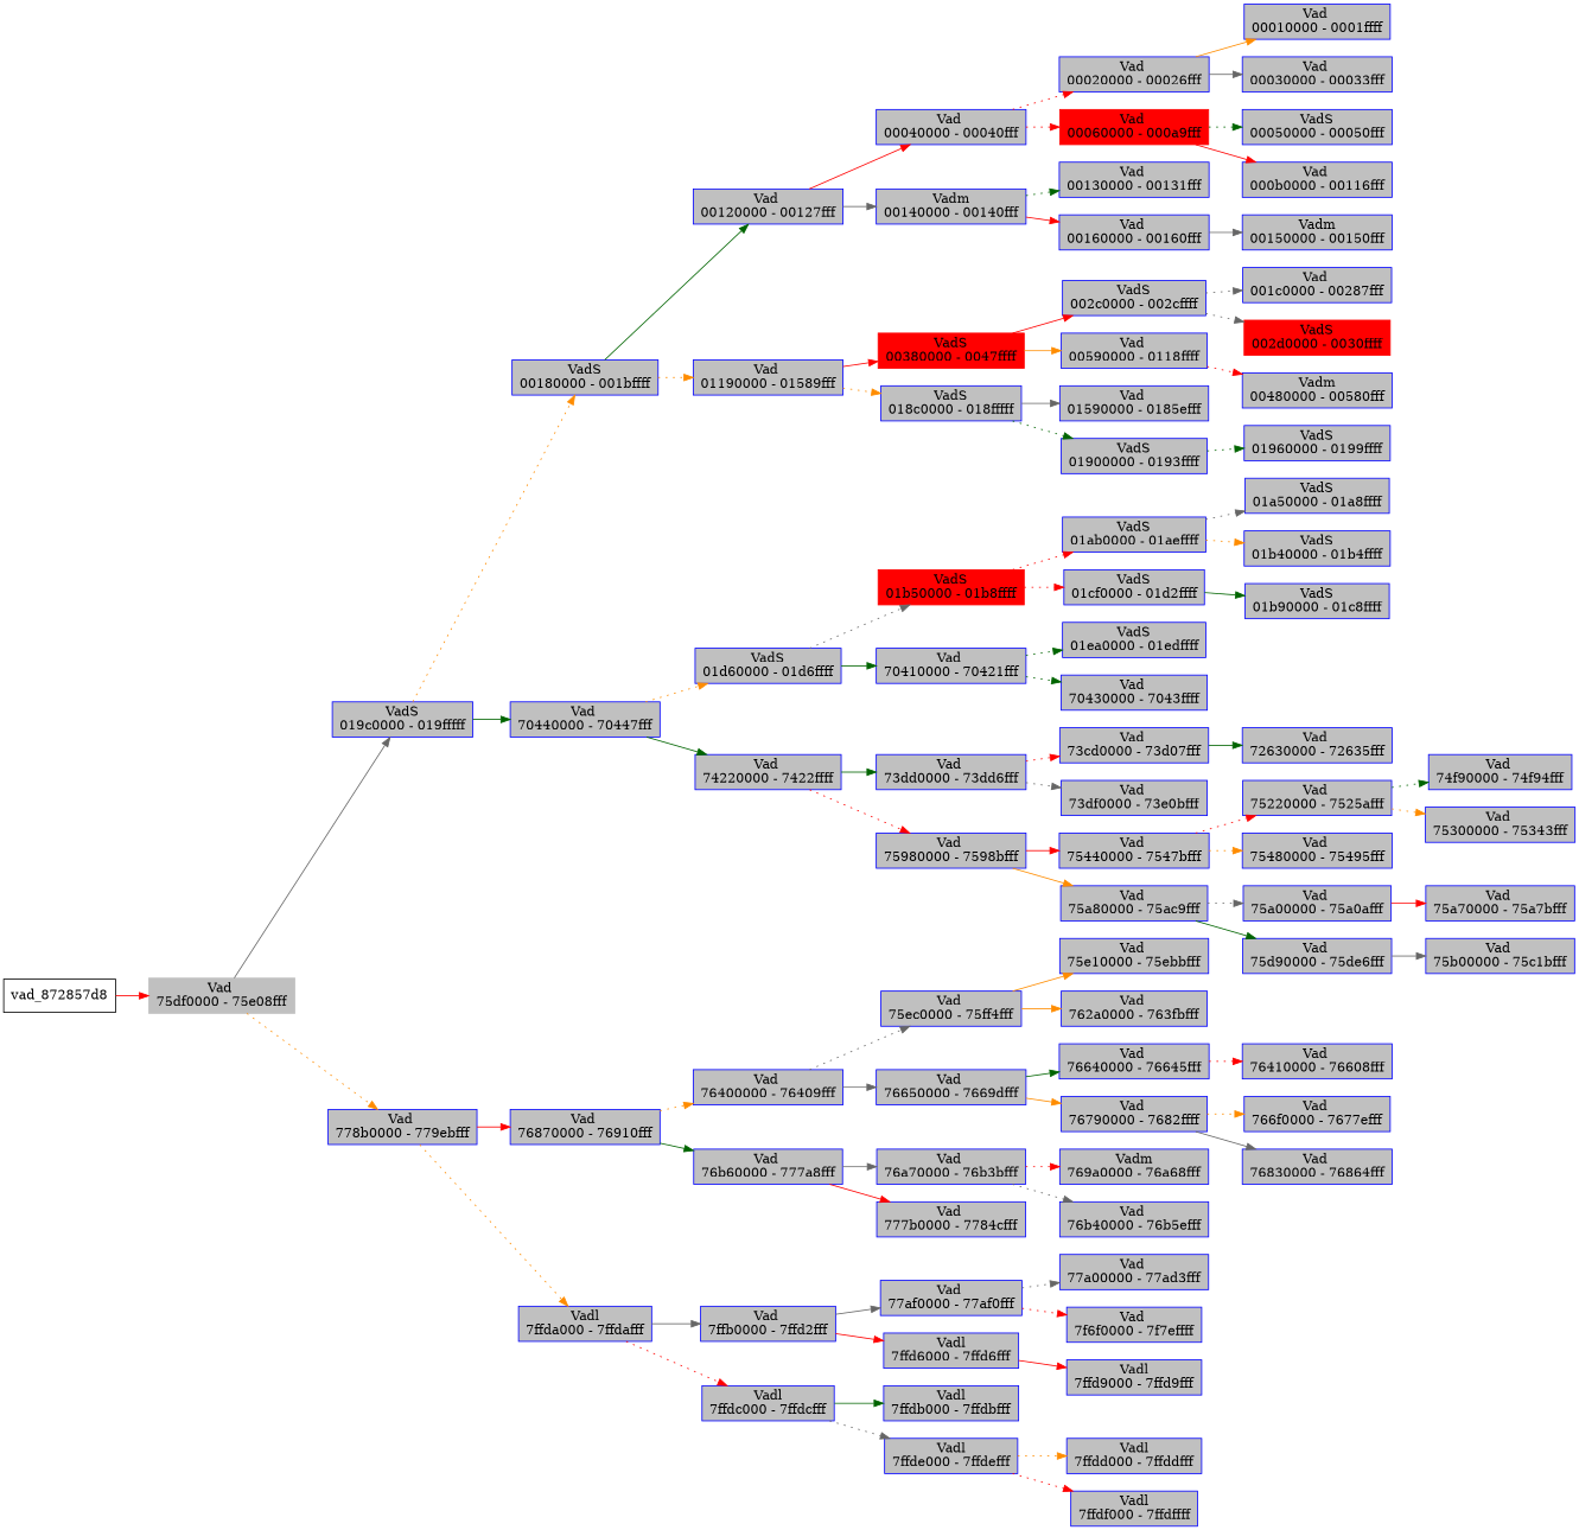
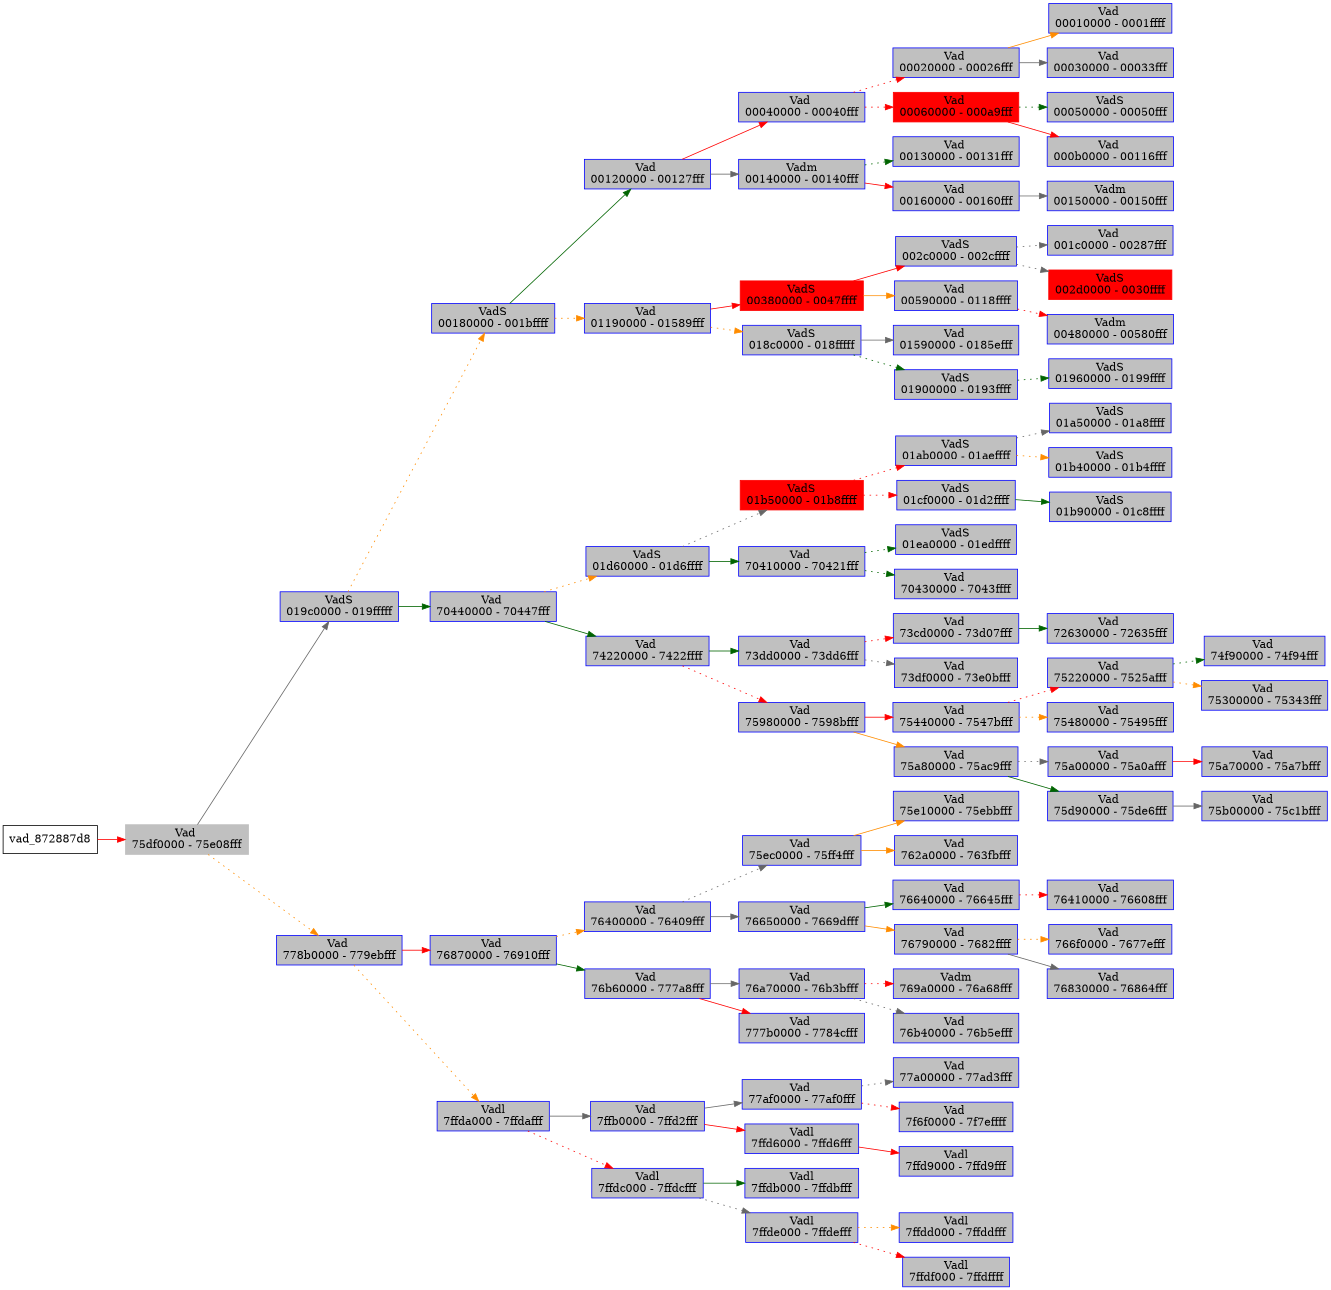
  digraph {
    rankdir=LR
    fontname="DejaVu Serif"
    node [color=blue fillcolor=gray shape=record style=filled fontname="DejaVu Serif"]
    edge [color=red style=dotted fontname="DejaVu Serif"]
    n1 [color=grey label="{ Vad \n75df0000 - 75e08fff }"]
-   vad_872887d8 [shape=box label=vad_872857d8 color="" fillcolor="" style=""]
+   vad_872887d8 [shape=box color="" fillcolor="" style=""]
    n3 [fillcolor=grey label="{ VadS\n019c0000 - 019fffff }"]
    n4 [label="{ Vad \n778b0000 - 779ebfff }"]
    n5 [fillcolor=grey label="{ VadS\n00180000 - 001bffff }"]
    n6 [label="{ Vad \n70440000 - 70447fff }"]
    n7 [label="{ Vad \n00120000 - 00127fff }"]
    n8 [fillcolor=grey label="{ Vad \n01190000 - 01589fff }"]
    n9 [fillcolor=grey label="{ Vad \n00040000 - 00040fff }"]
    n10 [fillcolor=grey label="{ Vadm\n00140000 - 00140fff }"]
    n11 [fillcolor=grey label="{ Vad \n00020000 - 00026fff }"]
    n12 [color=red fillcolor=red label="{ Vad \n00060000 - 000a9fff }"]
    n13 [fillcolor=grey label="{ Vad \n00010000 - 0001ffff }"]
    n14 [fillcolor=grey label="{ Vad \n00030000 - 00033fff }"]
    n15 [fillcolor=grey label="{ VadS\n00050000 - 00050fff }"]
    n16 [fillcolor=grey label="{ Vad \n000b0000 - 00116fff }"]
    n17 [fillcolor=grey label="{ Vad \n00130000 - 00131fff }"]
    n18 [fillcolor=grey label="{ Vad \n00160000 - 00160fff }"]
    n19 [fillcolor=grey label="{ Vadm\n00150000 - 00150fff }"]
    n20 [color=red fillcolor=red label="{ VadS\n00380000 - 0047ffff }"]
    n21 [fillcolor=grey label="{ VadS\n018c0000 - 018fffff }"]
    n22 [fillcolor=grey label="{ VadS\n002c0000 - 002cffff }"]
    n23 [fillcolor=grey label="{ Vad \n00590000 - 0118ffff }"]
    n24 [fillcolor=grey label="{ Vad \n001c0000 - 00287fff }"]
    n25 [color=red fillcolor=red label="{ VadS\n002d0000 - 0030ffff }"]
    n26 [fillcolor=grey label="{ Vadm\n00480000 - 00580fff }"]
    n27 [fillcolor=grey label="{ Vad \n01590000 - 0185efff }"]
    n28 [fillcolor=grey label="{ VadS\n01900000 - 0193ffff }"]
    n29 [fillcolor=grey label="{ VadS\n01960000 - 0199ffff }"]
    n30 [fillcolor=grey label="{ VadS\n01d60000 - 01d6ffff }"]
    n31 [label="{ Vad \n74220000 - 7422ffff }"]
    n32 [color=red fillcolor=red label="{ VadS\n01b50000 - 01b8ffff }"]
    n33 [label="{ Vad \n70410000 - 70421fff }"]
    n34 [fillcolor=grey label="{ VadS\n01ab0000 - 01aeffff }"]
    n35 [fillcolor=grey label="{ VadS\n01cf0000 - 01d2ffff }"]
    n36 [fillcolor=grey label="{ VadS\n01a50000 - 01a8ffff }"]
    n37 [fillcolor=grey label="{ VadS\n01b40000 - 01b4ffff }"]
    n38 [fillcolor=grey label="{ VadS\n01b90000 - 01c8ffff }"]
    n39 [fillcolor=grey label="{ VadS\n01ea0000 - 01edffff }"]
    n40 [label="{ Vad \n70430000 - 7043ffff }"]
    n41 [label="{ Vad \n73dd0000 - 73dd6fff }"]
    n42 [label="{ Vad \n75980000 - 7598bfff }"]
    n43 [label="{ Vad \n73cd0000 - 73d07fff }"]
    n44 [label="{ Vad \n73df0000 - 73e0bfff }"]
    n45 [label="{ Vad \n72630000 - 72635fff }"]
    n46 [label="{ Vad \n75440000 - 7547bfff }"]
    n47 [label="{ Vad \n75a80000 - 75ac9fff }"]
    n48 [label="{ Vad \n75220000 - 7525afff }"]
    n49 [label="{ Vad \n75480000 - 75495fff }"]
    n50 [label="{ Vad \n74f90000 - 74f94fff }"]
    n51 [label="{ Vad \n75300000 - 75343fff }"]
    n52 [label="{ Vad \n75a00000 - 75a0afff }"]
    n53 [label="{ Vad \n75d90000 - 75de6fff }"]
    n54 [label="{ Vad \n75a70000 - 75a7bfff }"]
    n55 [label="{ Vad \n75b00000 - 75c1bfff }"]
    n56 [label="{ Vad \n76870000 - 76910fff }"]
    n57 [fillcolor=grey label="{ Vadl\n7ffda000 - 7ffdafff }"]
    n58 [label="{ Vad \n76400000 - 76409fff }"]
    n59 [label="{ Vad \n76b60000 - 777a8fff }"]
    n60 [label="{ Vad \n75ec0000 - 75ff4fff }"]
    n61 [label="{ Vad \n76650000 - 7669dfff }"]
    n62 [label="{ Vad \n75e10000 - 75ebbfff }"]
    n63 [label="{ Vad \n762a0000 - 763fbfff }"]
    n64 [label="{ Vad \n76640000 - 76645fff }"]
    n65 [label="{ Vad \n76790000 - 7682ffff }"]
    n66 [label="{ Vad \n76410000 - 76608fff }"]
    n67 [label="{ Vad \n766f0000 - 7677efff }"]
    n68 [label="{ Vad \n76830000 - 76864fff }"]
    n69 [label="{ Vad \n76a70000 - 76b3bfff }"]
    n70 [label="{ Vad \n777b0000 - 7784cfff }"]
    n71 [label="{ Vadm\n769a0000 - 76a68fff }"]
    n72 [label="{ Vad \n76b40000 - 76b5efff }"]
    n73 [fillcolor=grey label="{ Vad \n7ffb0000 - 7ffd2fff }"]
    n74 [fillcolor=grey label="{ Vadl\n7ffdc000 - 7ffdcfff }"]
    n75 [fillcolor=grey label="{ Vad \n77af0000 - 77af0fff }"]
    n76 [fillcolor=grey label="{ Vadl\n7ffd6000 - 7ffd6fff }"]
    n77 [label="{ Vad \n77a00000 - 77ad3fff }"]
    n78 [fillcolor=grey label="{ Vad \n7f6f0000 - 7f7effff }"]
    n79 [fillcolor=grey label="{ Vadl\n7ffd9000 - 7ffd9fff }"]
    n80 [fillcolor=grey label="{ Vadl\n7ffdb000 - 7ffdbfff }"]
    n81 [fillcolor=grey label="{ Vadl\n7ffde000 - 7ffdefff }"]
    n82 [fillcolor=grey label="{ Vadl\n7ffdd000 - 7ffddfff }"]
    n83 [fillcolor=grey label="{ Vadl\n7ffdf000 - 7ffdffff }"]
    n1 -> n3 [color=gray40 style=solid]
    n1 -> n4 [color=darkorange]
    vad_872887d8 -> n1 [style=solid]
    n3 -> n5 [color=darkorange]
    n3 -> n6 [color=darkgreen style=solid]
    n4 -> n56 [style=solid]
    n4 -> n57 [color=darkorange]
    n5 -> n7 [color=darkgreen style=solid]
    n5 -> n8 [color=darkorange]
    n6 -> n30 [color=darkorange]
    n6 -> n31 [color=darkgreen style=solid]
    n7 -> n9 [style=solid]
    n7 -> n10 [color=gray40 style=solid]
    n8 -> n20 [style=solid]
    n8 -> n21 [color=darkorange]
    n9 -> n11
    n9 -> n12
    n10 -> n17 [color=darkgreen]
    n10 -> n18 [style=solid]
    n11 -> n13 [color=darkorange style=solid]
    n11 -> n14 [color=gray40 style=solid]
    n12 -> n15 [color=darkgreen]
    n12 -> n16 [style=solid]
    n18 -> n19 [color=gray40 style=solid]
    n20 -> n22 [style=solid]
    n20 -> n23 [color=darkorange style=solid]
    n21 -> n27 [color=gray40 style=solid]
    n21 -> n28 [color=darkgreen]
    n22 -> n24 [color=gray40]
    n22 -> n25 [color=gray40]
    n23 -> n26
    n28 -> n29 [color=darkgreen]
    n30 -> n32 [color=gray40]
    n30 -> n33 [color=darkgreen style=solid]
    n31 -> n41 [color=darkgreen style=solid]
    n31 -> n42
    n32 -> n34
    n32 -> n35
    n33 -> n39 [color=darkgreen]
    n33 -> n40 [color=darkgreen]
    n34 -> n36 [color=gray40]
    n34 -> n37 [color=darkorange]
    n35 -> n38 [color=darkgreen style=solid]
    n41 -> n43
    n41 -> n44 [color=gray40]
    n42 -> n46 [style=solid]
    n42 -> n47 [color=darkorange style=solid]
    n43 -> n45 [color=darkgreen style=solid]
    n46 -> n48
    n46 -> n49 [color=darkorange]
    n47 -> n52 [color=gray40]
    n47 -> n53 [color=darkgreen style=solid]
    n48 -> n50 [color=darkgreen]
    n48 -> n51 [color=darkorange]
    n52 -> n54 [style=solid]
    n53 -> n55 [color=gray40 style=solid]
    n56 -> n58 [color=darkorange]
    n56 -> n59 [color=darkgreen style=solid]
    n57 -> n73 [color=gray40 style=solid]
    n57 -> n74
    n58 -> n60 [color=gray40]
    n58 -> n61 [color=gray40 style=solid]
    n59 -> n69 [color=gray40 style=solid]
    n59 -> n70 [style=solid]
    n60 -> n62 [color=darkorange style=solid]
    n60 -> n63 [color=darkorange style=solid]
    n61 -> n64 [color=darkgreen style=solid]
    n61 -> n65 [color=darkorange style=solid]
    n64 -> n66
    n65 -> n67 [color=darkorange]
    n65 -> n68 [color=gray40 style=solid]
    n69 -> n71
    n69 -> n72 [color=gray40]
    n73 -> n75 [color=gray40 style=solid]
    n73 -> n76 [style=solid]
    n74 -> n80 [color=darkgreen style=solid]
    n74 -> n81 [color=gray40]
    n75 -> n77 [color=gray40]
    n75 -> n78
    n76 -> n79 [style=solid]
    n81 -> n82 [color=darkorange]
    n81 -> n83
  }
